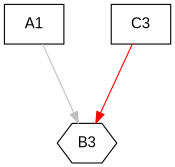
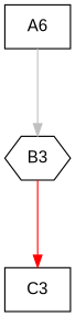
  digraph {
    fontname="Liberation Sans"
    mindist=1.0
    nodesep=0.6
    rankdir=TB
    ranksep=1.0
    root=Demo
    node [bpentry=false bpexit=false color=black cpu=0 fillcolor=white flags="0x00000007" fontname="Liberation Sans" patentry=false patexit=false qhi=false qil=false qlo=false shape=rectangle style=filled tperiod=0 type=block]
    edge [fontname="Liberation Sans"]
-   A1 [beamproc=beamA pattern=patternA]
+   A1 [beamproc=beamA pattern=patternA label=A6]
    n2 [beamproc=beamB flags="0x00000000" label=B3 pattern=patternB prio=0 shape=hexagon toffs=140721163890192 tvalid=0 type=flush vabs=false tperiod=""]
    C3 [beamproc=beamC pattern=patternC]
    A1 -> n2 [color=gray type=priolo]
-   C3 -> n2 [color=red type=defdst]
+   n2 -> C3 [color=red type=defdst]
  }
